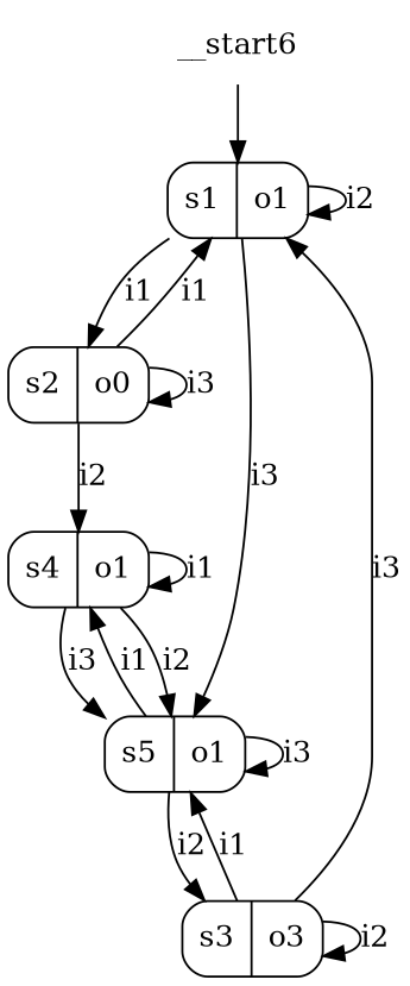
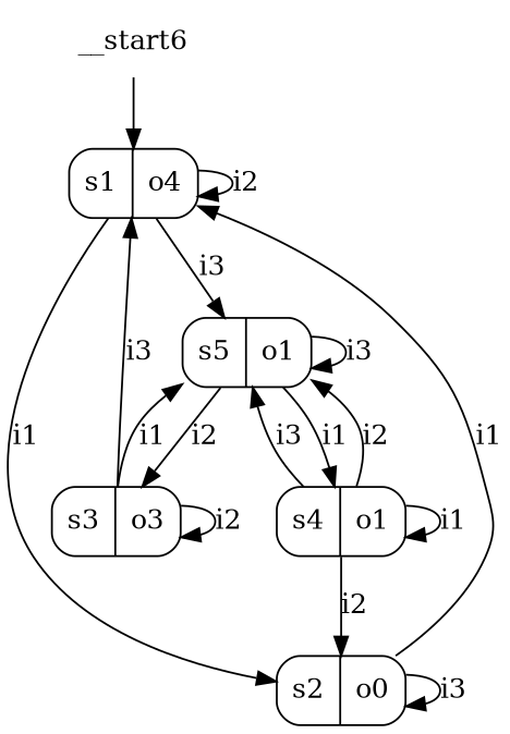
  digraph {
    node [shape=record style=rounded]
-   n1 [label="s1|o1"]
+   n1 [label="s1|o4"]
    n2 [label="s2|o0"]
    n3 [label="s5|o1"]
    n4 [label="s4|o1"]
    n5 [label="s3|o3"]
    n6 [label=__start6 shape=none style=""]
    n1 -> n1 [label=i2]
    n1 -> n2 [label=i1]
    n1 -> n3 [label=i3]
    n2 -> n1 [label=i1]
    n2 -> n2 [label=i3]
-   n2 -> n4 [label=i2]
+   n4 -> n2 [label=i2]
    n3 -> n3 [label=i3]
    n3 -> n4 [label=i1]
    n3 -> n5 [label=i2]
    n4 -> n3 [label=i2]
    n4 -> n3 [label=i3]
    n4 -> n4 [label=i1]
    n5 -> n1 [label=i3]
    n5 -> n3 [label=i1]
    n5 -> n5 [label=i2]
    n6 -> n1
  }
